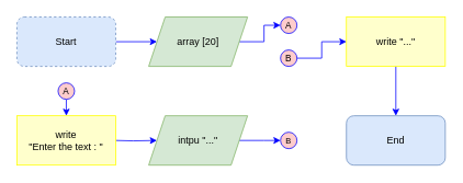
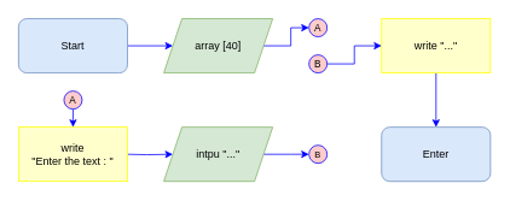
  <mxCell id="0" />
  <mxCell id="1" parent="0" />
  <mxCell id="2" style="edgeStyle=orthogonalEdgeStyle;shape=connector;rounded=0;orthogonalLoop=1;jettySize=auto;html=1;labelBackgroundColor=default;strokeColor=#0000FF;fontFamily=Helvetica;fontSize=10;fontColor=#0000FF;endArrow=classic;" parent="1" source="3" target="5" edge="1"><mxGeometry relative="1" as="geometry" /></mxCell>
- <mxCell id="3" value="Start" style="rounded=1;whiteSpace=wrap;html=1;fillColor=#dae8fc;strokeColor=#6c8ebf;dashed=1;" parent="1" vertex="1"><mxGeometry x="20" y="20" width="120" height="60" as="geometry" /></mxCell>
+ <mxCell id="3" value="Start" style="rounded=1;whiteSpace=wrap;html=1;fillColor=#dae8fc;strokeColor=#6c8ebf;" parent="1" vertex="1"><mxGeometry x="20" y="20" width="120" height="60" as="geometry" /></mxCell>
  <mxCell id="4" style="edgeStyle=orthogonalEdgeStyle;shape=connector;rounded=0;orthogonalLoop=1;jettySize=auto;html=1;labelBackgroundColor=default;strokeColor=#0000FF;fontFamily=Helvetica;fontSize=10;fontColor=#0000FF;endArrow=classic;" parent="1" source="5" target="17" edge="1"><mxGeometry relative="1" as="geometry"><mxPoint x="350" y="50" as="targetPoint" /></mxGeometry></mxCell>
- <mxCell id="5" value="array [20]" style="shape=parallelogram;perimeter=parallelogramPerimeter;whiteSpace=wrap;html=1;fixedSize=1;fillColor=#d5e8d4;strokeColor=#82b366;" parent="1" vertex="1"><mxGeometry x="180" y="20" width="120" height="60" as="geometry" /></mxCell>
+ <mxCell id="5" value="array [40]" style="shape=parallelogram;perimeter=parallelogramPerimeter;whiteSpace=wrap;html=1;fixedSize=1;fillColor=#d5e8d4;strokeColor=#82b366;" parent="1" vertex="1"><mxGeometry x="180" y="20" width="120" height="60" as="geometry" /></mxCell>
  <mxCell id="6" style="edgeStyle=orthogonalEdgeStyle;shape=connector;rounded=0;orthogonalLoop=1;jettySize=auto;html=1;labelBackgroundColor=default;strokeColor=#0000FF;fontFamily=Helvetica;fontSize=10;fontColor=#0000FF;endArrow=classic;" parent="1" source="7" edge="1"><mxGeometry relative="1" as="geometry"><mxPoint x="80" y="140" as="targetPoint" /></mxGeometry></mxCell>
  <mxCell id="7" value="A" style="ellipse;whiteSpace=wrap;html=1;aspect=fixed;fillColor=#FFCCCC;strokeColor=#0000FF;labelBackgroundColor=none;endArrow=classic;fontSize=11;rounded=0;" parent="1" vertex="1"><mxGeometry x="70" y="100" width="20" height="20" as="geometry" /></mxCell>
  <mxCell id="8" style="edgeStyle=orthogonalEdgeStyle;shape=connector;rounded=0;orthogonalLoop=1;jettySize=auto;html=1;labelBackgroundColor=default;strokeColor=#0000FF;fontFamily=Helvetica;fontSize=10;fontColor=#0000FF;endArrow=classic;" parent="1" target="15" edge="1"><mxGeometry relative="1" as="geometry"><mxPoint x="140" y="170" as="sourcePoint" /></mxGeometry></mxCell>
  <mxCell id="9" value="&lt;font style=&quot;font-size: 10px;&quot;&gt;B&lt;/font&gt;" style="ellipse;whiteSpace=wrap;html=1;aspect=fixed;fillColor=#FFCCCC;strokeColor=#0000FF;labelBackgroundColor=none;endArrow=classic;fontSize=11;rounded=0;" parent="1" vertex="1"><mxGeometry x="340" y="160" width="20" height="20" as="geometry" /></mxCell>
  <mxCell id="10" value="" style="edgeStyle=orthogonalEdgeStyle;shape=connector;rounded=0;orthogonalLoop=1;jettySize=auto;html=1;labelBackgroundColor=default;strokeColor=#0000FF;fontFamily=Helvetica;fontSize=10;fontColor=#0000FF;endArrow=classic;" parent="1" source="18" target="13" edge="1"><mxGeometry relative="1" as="geometry"><mxPoint x="450" y="50" as="sourcePoint" /></mxGeometry></mxCell>
- <mxCell id="11" value="End" style="rounded=1;whiteSpace=wrap;html=1;fillColor=#dae8fc;strokeColor=#6c8ebf;" parent="1" vertex="1"><mxGeometry x="420" y="140" width="120" height="60" as="geometry" /></mxCell>
+ <mxCell id="11" value="Enter" style="rounded=1;whiteSpace=wrap;html=1;fillColor=#dae8fc;strokeColor=#6c8ebf;" parent="1" vertex="1"><mxGeometry x="420" y="140" width="120" height="60" as="geometry" /></mxCell>
  <mxCell id="12" style="edgeStyle=orthogonalEdgeStyle;shape=connector;rounded=0;orthogonalLoop=1;jettySize=auto;html=1;labelBackgroundColor=default;strokeColor=#0000FF;fontFamily=Helvetica;fontSize=10;fontColor=#0000FF;endArrow=classic;" edge="1" parent="1" source="13" target="11"><mxGeometry relative="1" as="geometry" /></mxCell>
  <mxCell id="13" value="write &quot;...&quot;" style="rounded=0;whiteSpace=wrap;html=1;fillColor=#FFFFCC;strokeColor=#FFFF00;" parent="1" vertex="1"><mxGeometry x="420" y="20" width="120" height="60" as="geometry" /></mxCell>
  <mxCell id="14" style="edgeStyle=orthogonalEdgeStyle;shape=connector;rounded=0;orthogonalLoop=1;jettySize=auto;html=1;labelBackgroundColor=default;strokeColor=#0000FF;fontFamily=Helvetica;fontSize=10;fontColor=#0000FF;endArrow=classic;" parent="1" source="15" edge="1"><mxGeometry relative="1" as="geometry"><mxPoint x="340" y="170" as="targetPoint" /></mxGeometry></mxCell>
  <mxCell id="15" value="intpu &quot;...&quot;" style="shape=parallelogram;perimeter=parallelogramPerimeter;whiteSpace=wrap;html=1;fixedSize=1;fillColor=#d5e8d4;strokeColor=#82b366;" parent="1" vertex="1"><mxGeometry x="180" y="140" width="120" height="60" as="geometry" /></mxCell>
  <mxCell id="16" value="write &lt;br&gt;&quot;Enter the text : &quot;" style="rounded=0;whiteSpace=wrap;html=1;fillColor=#FFFFCC;strokeColor=#FFFF00;" parent="1" vertex="1"><mxGeometry x="20" y="140" width="120" height="60" as="geometry" /></mxCell>
  <mxCell id="17" value="A" style="ellipse;whiteSpace=wrap;html=1;aspect=fixed;fillColor=#FFCCCC;strokeColor=#0000FF;labelBackgroundColor=none;endArrow=classic;fontSize=11;rounded=0;" vertex="1" parent="1"><mxGeometry x="340" y="20" width="20" height="20" as="geometry" /></mxCell>
  <mxCell id="18" value="B" style="ellipse;whiteSpace=wrap;html=1;aspect=fixed;fillColor=#FFCCCC;strokeColor=#0000FF;labelBackgroundColor=none;endArrow=classic;fontSize=11;rounded=0;" vertex="1" parent="1"><mxGeometry x="340" y="60" width="20" height="20" as="geometry" /></mxCell>
